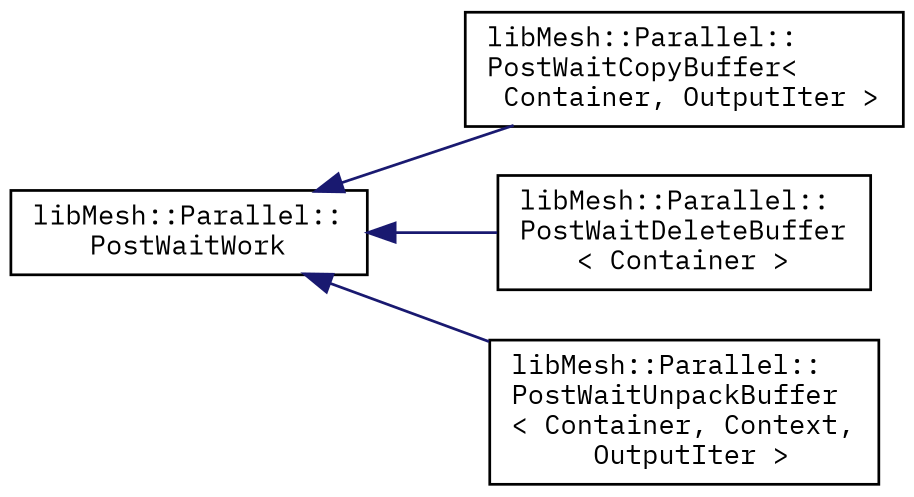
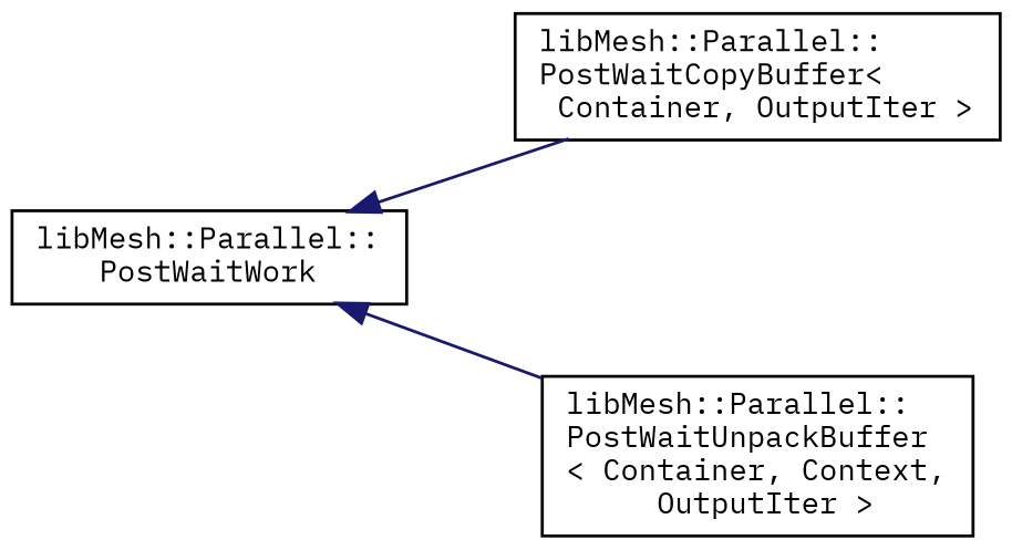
  digraph {
    rankdir=LR
    fontname="IBM Plex Mono"
    node [color=black fillcolor=white fontname="IBM Plex Mono" fontsize=10 shape=record style=filled]
    edge [color=midnightblue dir=back fontname="IBM Plex Mono" fontsize=10 labelfontname=FreeSans labelfontsize=10 style=solid]
    n1 [height=0.2 label="libMesh::Parallel::\lPostWaitWork" width=0.4]
    n2 [height=0.2 label="libMesh::Parallel::\lPostWaitCopyBuffer\<\l Container, OutputIter \>" width=0.4]
-   n3 [height=0.2 label="libMesh::Parallel::\lPostWaitDeleteBuffer\l\< Container \>" width=0.4]
    n4 [height=0.2 label="libMesh::Parallel::\lPostWaitUnpackBuffer\l\< Container, Context,\l OutputIter \>" width=0.4]
    n1 -> n2
-   n1 -> n3
    n1 -> n4
  }
